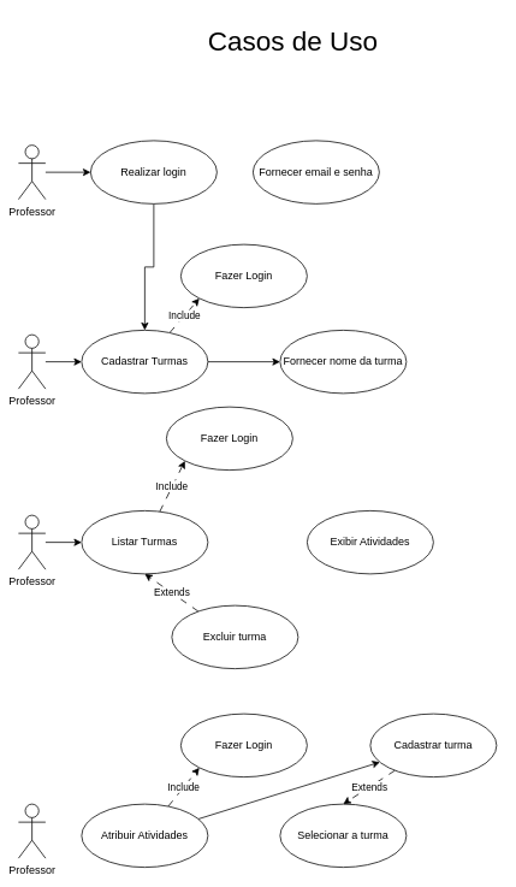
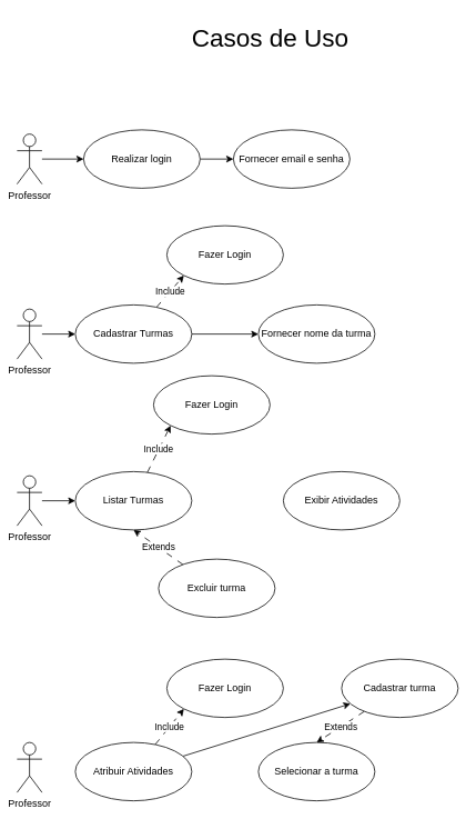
  <mxCell id="0" />
  <mxCell id="1" parent="0" />
  <mxCell id="2" value="Casos de Uso" style="text;html=1;align=center;verticalAlign=middle;resizable=0;points=[];autosize=1;strokeColor=none;fillColor=none;fontSize=30;" vertex="1" parent="1"><mxGeometry x="219" y="20" width="210" height="50" as="geometry" /></mxCell>
  <mxCell id="3" style="edgeStyle=orthogonalEdgeStyle;rounded=0;orthogonalLoop=1;jettySize=auto;html=1;entryX=0;entryY=0.5;entryDx=0;entryDy=0;" edge="1" parent="1" source="4" target="7"><mxGeometry relative="1" as="geometry" /></mxCell>
  <mxCell id="4" value="Professor" style="shape=umlActor;verticalLabelPosition=bottom;verticalAlign=top;html=1;outlineConnect=0;" vertex="1" parent="1"><mxGeometry x="20" y="370" width="30" height="60" as="geometry" /></mxCell>
  <mxCell id="5" style="rounded=0;orthogonalLoop=1;jettySize=auto;html=1;" edge="1" parent="1" source="7" target="9"><mxGeometry relative="1" as="geometry"><mxPoint x="310" y="405" as="targetPoint" /></mxGeometry></mxCell>
  <mxCell id="6" value="Include" style="rounded=0;orthogonalLoop=1;jettySize=auto;html=1;entryX=0;entryY=1;entryDx=0;entryDy=0;dashed=1;dashPattern=8 8;" edge="1" parent="1" source="7" target="8"><mxGeometry relative="1" as="geometry" /></mxCell>
  <mxCell id="7" value="Cadastrar Turmas" style="ellipse;whiteSpace=wrap;html=1;" vertex="1" parent="1"><mxGeometry x="90" y="365" width="140" height="70" as="geometry" /></mxCell>
  <mxCell id="8" value="Fazer Login" style="ellipse;whiteSpace=wrap;html=1;" vertex="1" parent="1"><mxGeometry x="200" y="270" width="140" height="70" as="geometry" /></mxCell>
  <mxCell id="9" value="Fornecer nome da turma" style="ellipse;whiteSpace=wrap;html=1;" vertex="1" parent="1"><mxGeometry x="310" y="365" width="140" height="70" as="geometry" /></mxCell>
  <mxCell id="10" value="Professor" style="shape=umlActor;verticalLabelPosition=bottom;verticalAlign=top;html=1;outlineConnect=0;" vertex="1" parent="1"><mxGeometry x="20" y="890" width="30" height="60" as="geometry" /></mxCell>
  <mxCell id="11" style="rounded=0;orthogonalLoop=1;jettySize=auto;html=1;" edge="1" parent="1" source="13" target="17"><mxGeometry relative="1" as="geometry"><mxPoint x="310" y="925" as="targetPoint" /></mxGeometry></mxCell>
  <mxCell id="12" value="Include" style="rounded=0;orthogonalLoop=1;jettySize=auto;html=1;entryX=0;entryY=1;entryDx=0;entryDy=0;dashed=1;dashPattern=8 8;" edge="1" parent="1" source="13" target="14"><mxGeometry relative="1" as="geometry" /></mxCell>
  <mxCell id="13" value="Atribuir Atividades" style="ellipse;whiteSpace=wrap;html=1;" vertex="1" parent="1"><mxGeometry x="90" y="890" width="140" height="70" as="geometry" /></mxCell>
  <mxCell id="14" value="Fazer Login" style="ellipse;whiteSpace=wrap;html=1;" vertex="1" parent="1"><mxGeometry x="200" y="790" width="140" height="70" as="geometry" /></mxCell>
  <mxCell id="15" value="Selecionar a turma" style="ellipse;whiteSpace=wrap;html=1;" vertex="1" parent="1"><mxGeometry x="310" y="890" width="140" height="70" as="geometry" /></mxCell>
  <mxCell id="16" value="Extends" style="rounded=0;orthogonalLoop=1;jettySize=auto;html=1;entryX=0.5;entryY=0;entryDx=0;entryDy=0;dashed=1;dashPattern=8 8;" edge="1" parent="1" source="17" target="15"><mxGeometry relative="1" as="geometry" /></mxCell>
  <mxCell id="17" value="Cadastrar turma" style="ellipse;whiteSpace=wrap;html=1;" vertex="1" parent="1"><mxGeometry x="410" y="790" width="140" height="70" as="geometry" /></mxCell>
  <mxCell id="18" style="edgeStyle=orthogonalEdgeStyle;rounded=0;orthogonalLoop=1;jettySize=auto;html=1;entryX=0;entryY=0.5;entryDx=0;entryDy=0;" edge="1" parent="1" source="19" target="21"><mxGeometry relative="1" as="geometry" /></mxCell>
  <mxCell id="19" value="Professor" style="shape=umlActor;verticalLabelPosition=bottom;verticalAlign=top;html=1;" vertex="1" parent="1"><mxGeometry x="20" y="160" width="30" height="60" as="geometry" /></mxCell>
- <mxCell id="20" style="edgeStyle=orthogonalEdgeStyle;rounded=0;orthogonalLoop=1;jettySize=auto;html=1;" edge="1" parent="1" source="21" target="7"><mxGeometry relative="1" as="geometry" /></mxCell>
+ <mxCell id="20" style="edgeStyle=orthogonalEdgeStyle;rounded=0;orthogonalLoop=1;jettySize=auto;html=1;entryX=0;entryY=0.5;entryDx=0;entryDy=0;" edge="1" parent="1" source="21" target="22"><mxGeometry relative="1" as="geometry" /></mxCell>
  <mxCell id="21" value="Realizar login" style="ellipse;whiteSpace=wrap;html=1;" vertex="1" parent="1"><mxGeometry x="100" y="155" width="140" height="70" as="geometry" /></mxCell>
  <mxCell id="22" value="Fornecer email e senha" style="ellipse;whiteSpace=wrap;html=1;" vertex="1" parent="1"><mxGeometry x="280" y="155" width="140" height="70" as="geometry" /></mxCell>
  <mxCell id="23" style="edgeStyle=orthogonalEdgeStyle;rounded=0;orthogonalLoop=1;jettySize=auto;html=1;entryX=0;entryY=0.5;entryDx=0;entryDy=0;" edge="1" parent="1" source="24" target="26"><mxGeometry relative="1" as="geometry" /></mxCell>
  <mxCell id="24" value="Professor" style="shape=umlActor;verticalLabelPosition=bottom;verticalAlign=top;html=1;outlineConnect=0;" vertex="1" parent="1"><mxGeometry x="20" y="570" width="30" height="60" as="geometry" /></mxCell>
  <mxCell id="25" value="Include" style="rounded=0;orthogonalLoop=1;jettySize=auto;html=1;entryX=0;entryY=1;entryDx=0;entryDy=0;dashed=1;dashPattern=8 8;" edge="1" parent="1" source="26" target="27"><mxGeometry relative="1" as="geometry" /></mxCell>
  <mxCell id="26" value="Listar Turmas" style="ellipse;whiteSpace=wrap;html=1;" vertex="1" parent="1"><mxGeometry x="90" y="565" width="140" height="70" as="geometry" /></mxCell>
  <mxCell id="27" value="Fazer Login" style="ellipse;whiteSpace=wrap;html=1;" vertex="1" parent="1"><mxGeometry x="184" y="450" width="140" height="70" as="geometry" /></mxCell>
  <mxCell id="28" value="Extends" style="rounded=0;orthogonalLoop=1;jettySize=auto;html=1;entryX=0.5;entryY=1;entryDx=0;entryDy=0;dashed=1;dashPattern=8 8;" edge="1" parent="1" source="29" target="26"><mxGeometry relative="1" as="geometry" /></mxCell>
  <mxCell id="29" value="Excluir turma" style="ellipse;whiteSpace=wrap;html=1;" vertex="1" parent="1"><mxGeometry x="190" y="670" width="140" height="70" as="geometry" /></mxCell>
  <mxCell id="30" value="Exibir Atividades" style="ellipse;whiteSpace=wrap;html=1;" vertex="1" parent="1"><mxGeometry x="340" y="565" width="140" height="70" as="geometry" /></mxCell>
